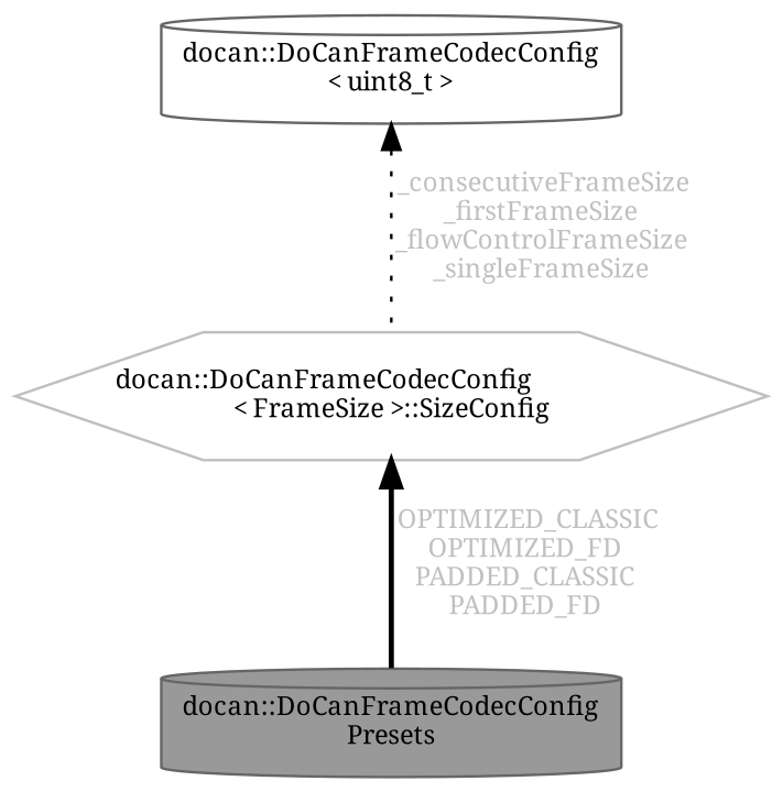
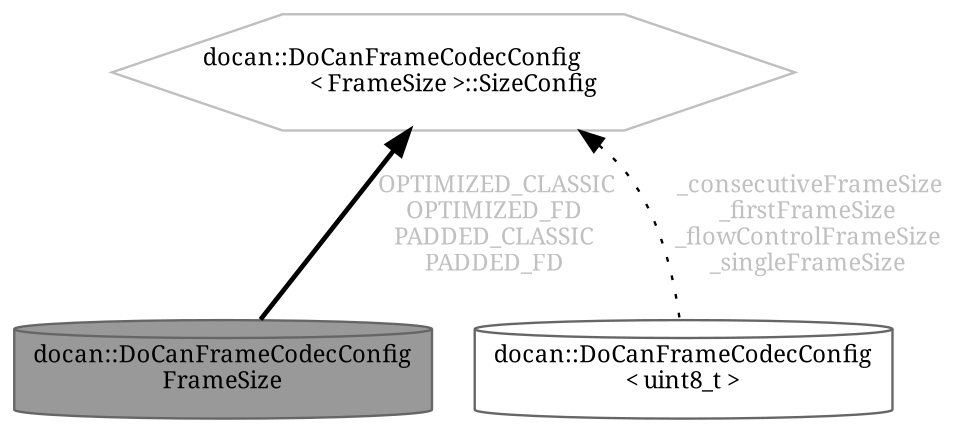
  digraph {
    fontname="Noto Serif"
    node [color=gray40 fillcolor=white fontname="Noto Serif" fontsize=10 shape=cylinder style=filled]
    edge [color=black dir=back fontcolor=grey fontname="Noto Serif" fontsize=10 labelfontname=Helvetica labelfontsize=10]
-   n1 [fillcolor=grey60 fontcolor=black height=0.2 label="docan::DoCanFrameCodecConfig\lPresets" width=0.4]
+   n1 [fillcolor=grey60 fontcolor=black height=0.2 label="docan::DoCanFrameCodecConfig\lFrameSize" width=0.4]
    n2 [height=0.2 label="docan::DoCanFrameCodecConfig\l\< uint8_t \>" width=0.4]
    n3 [color=grey75 height=0.2 label="docan::DoCanFrameCodecConfig\l\< FrameSize \>::SizeConfig" shape=hexagon width=0.4]
    n3 -> n1 [label=" OPTIMIZED_CLASSIC\nOPTIMIZED_FD\nPADDED_CLASSIC\nPADDED_FD" style=bold]
-   n2 -> n3 [label=" _consecutiveFrameSize\n_firstFrameSize\n_flowControlFrameSize\n_singleFrameSize" style=dotted]
+   n3 -> n2 [label=" _consecutiveFrameSize\n_firstFrameSize\n_flowControlFrameSize\n_singleFrameSize" style=dotted]
  }
